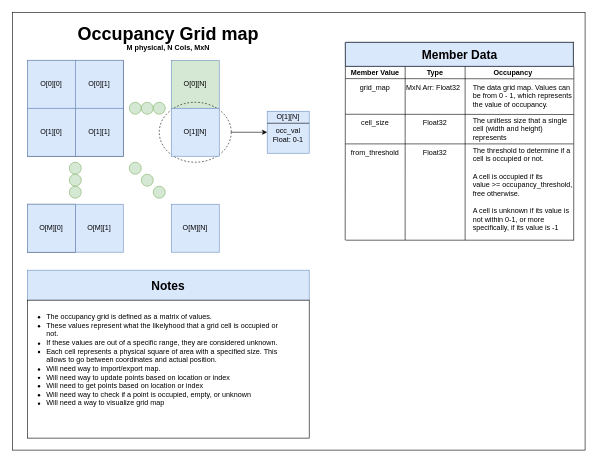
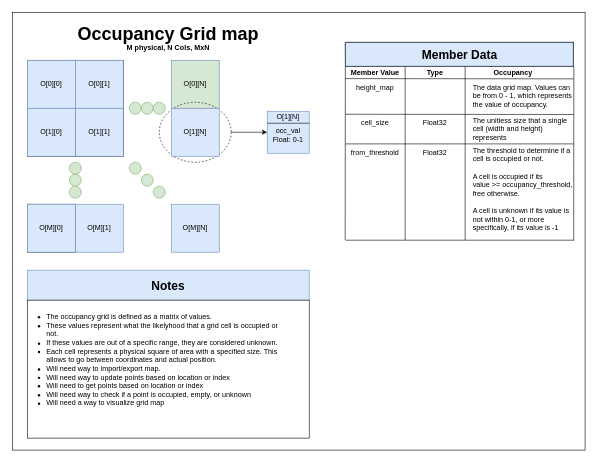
  <mxCell id="0" />
  <mxCell id="1" parent="0" />
  <mxCell id="2" value="" style="rounded=0;whiteSpace=wrap;html=1;align=left;" vertex="1" parent="1"><mxGeometry x="20" y="20" width="955" height="730" as="geometry" /></mxCell>
  <mxCell id="3" value="" style="rounded=0;whiteSpace=wrap;html=1;fontSize=20;align=left;fillColor=#dae8fc;strokeColor=#6c8ebf;" vertex="1" parent="1"><mxGeometry x="45" y="450" width="470" height="50" as="geometry" /></mxCell>
  <mxCell id="4" value="" style="rounded=0;whiteSpace=wrap;html=1;fontSize=20;align=left;fillColor=#dae8fc;strokeColor=#6c8ebf;" vertex="1" parent="1"><mxGeometry x="575.29" y="70" width="379.71" height="40" as="geometry" /></mxCell>
  <mxCell id="5" value="" style="whiteSpace=wrap;html=1;aspect=fixed;align=left;fillColor=#dae8fc;strokeColor=#6c8ebf;" vertex="1" parent="1"><mxGeometry x="445" y="185" width="70" height="70" as="geometry" /></mxCell>
  <mxCell id="6" value="O[0][N]" style="whiteSpace=wrap;html=1;aspect=fixed;fillColor=#d5e8d4;strokeColor=#6c8ebf;" parent="1" vertex="1"><mxGeometry x="285" y="100" width="80" height="80" as="geometry" /></mxCell>
  <mxCell id="7" value="" style="ellipse;whiteSpace=wrap;html=1;fontSize=30;dashed=1;fillColor=none;" parent="1" vertex="1"><mxGeometry x="265" y="170" width="120" height="100" as="geometry" /></mxCell>
  <mxCell id="8" value="O[0][0]" style="whiteSpace=wrap;html=1;aspect=fixed;" parent="1" vertex="1"><mxGeometry x="45" y="100" width="80" height="80" as="geometry" /></mxCell>
  <mxCell id="9" value="O[0][1]" style="whiteSpace=wrap;html=1;aspect=fixed;" parent="1" vertex="1"><mxGeometry x="125" y="100" width="80" height="80" as="geometry" /></mxCell>
  <mxCell id="10" value="O[1][0]" style="whiteSpace=wrap;html=1;aspect=fixed;" parent="1" vertex="1"><mxGeometry x="45" y="180" width="80" height="80" as="geometry" /></mxCell>
  <mxCell id="11" value="&lt;span&gt;O[1][1]&lt;/span&gt;" style="whiteSpace=wrap;html=1;aspect=fixed;" parent="1" vertex="1"><mxGeometry x="125" y="180" width="80" height="80" as="geometry" /></mxCell>
  <mxCell id="12" value="O[M][0]" style="whiteSpace=wrap;html=1;aspect=fixed;" parent="1" vertex="1"><mxGeometry x="45" y="340" width="80" height="80" as="geometry" /></mxCell>
  <mxCell id="13" value="O[M][1]" style="whiteSpace=wrap;html=1;aspect=fixed;fillColor=#dae8fc;strokeColor=#6c8ebf;" parent="1" vertex="1"><mxGeometry x="125" y="340" width="80" height="80" as="geometry" /></mxCell>
  <mxCell id="14" value="O[1][N]" style="whiteSpace=wrap;html=1;aspect=fixed;fillColor=#dae8fc;strokeColor=#6c8ebf;" parent="1" vertex="1"><mxGeometry x="285" y="180" width="80" height="80" as="geometry" /></mxCell>
  <mxCell id="15" value="O[M][N]" style="whiteSpace=wrap;html=1;aspect=fixed;fillColor=#dae8fc;strokeColor=#6c8ebf;" parent="1" vertex="1"><mxGeometry x="285" y="340" width="80" height="80" as="geometry" /></mxCell>
  <mxCell id="16" value="M physical, N Cols, MxN" style="text;html=1;strokeColor=none;fillColor=none;align=center;verticalAlign=middle;whiteSpace=wrap;rounded=0;fontStyle=1" parent="1" vertex="1"><mxGeometry x="45" y="70" width="470" height="20" as="geometry" /></mxCell>
  <mxCell id="17" value="" style="ellipse;whiteSpace=wrap;html=1;aspect=fixed;fillColor=#d5e8d4;strokeColor=#82b366;" parent="1" vertex="1"><mxGeometry x="215" y="170" width="20" height="20" as="geometry" /></mxCell>
  <mxCell id="18" value="" style="ellipse;whiteSpace=wrap;html=1;aspect=fixed;fillColor=#d5e8d4;strokeColor=#82b366;" parent="1" vertex="1"><mxGeometry x="235" y="170" width="20" height="20" as="geometry" /></mxCell>
  <mxCell id="19" value="" style="ellipse;whiteSpace=wrap;html=1;aspect=fixed;fillColor=#d5e8d4;strokeColor=#82b366;" parent="1" vertex="1"><mxGeometry x="255" y="170" width="20" height="20" as="geometry" /></mxCell>
  <mxCell id="20" value="" style="ellipse;whiteSpace=wrap;html=1;aspect=fixed;fillColor=#d5e8d4;strokeColor=#82b366;" parent="1" vertex="1"><mxGeometry x="115" y="270" width="20" height="20" as="geometry" /></mxCell>
  <mxCell id="21" value="" style="ellipse;whiteSpace=wrap;html=1;aspect=fixed;fillColor=#d5e8d4;strokeColor=#82b366;" parent="1" vertex="1"><mxGeometry x="115" y="290" width="20" height="20" as="geometry" /></mxCell>
  <mxCell id="22" value="" style="ellipse;whiteSpace=wrap;html=1;aspect=fixed;fillColor=#d5e8d4;strokeColor=#82b366;" parent="1" vertex="1"><mxGeometry x="115" y="310" width="20" height="20" as="geometry" /></mxCell>
  <mxCell id="23" value="" style="ellipse;whiteSpace=wrap;html=1;aspect=fixed;fillColor=#d5e8d4;strokeColor=#82b366;" parent="1" vertex="1"><mxGeometry x="215" y="270" width="20" height="20" as="geometry" /></mxCell>
  <mxCell id="24" value="" style="ellipse;whiteSpace=wrap;html=1;aspect=fixed;fillColor=#d5e8d4;strokeColor=#82b366;" parent="1" vertex="1"><mxGeometry x="235" y="290" width="20" height="20" as="geometry" /></mxCell>
  <mxCell id="25" value="" style="ellipse;whiteSpace=wrap;html=1;aspect=fixed;fillColor=#d5e8d4;strokeColor=#82b366;" parent="1" vertex="1"><mxGeometry x="255" y="310" width="20" height="20" as="geometry" /></mxCell>
  <mxCell id="26" value="Occupancy Grid map" style="text;html=1;strokeColor=none;fillColor=none;align=center;verticalAlign=middle;whiteSpace=wrap;rounded=0;fontStyle=1;fontSize=30;" parent="1" vertex="1"><mxGeometry x="45" y="40" width="470" height="30" as="geometry" /></mxCell>
  <mxCell id="27" value="" style="endArrow=classic;html=1;fontSize=30;exitX=1;exitY=0.5;exitDx=0;exitDy=0;" parent="1" source="7" edge="1"><mxGeometry width="50" height="50" relative="1" as="geometry"><mxPoint x="405" y="220" as="sourcePoint" /><mxPoint x="445" y="220" as="targetPoint" /></mxGeometry></mxCell>
  <mxCell id="28" value="O[1][N]" style="text;html=1;strokeColor=none;fillColor=none;align=center;verticalAlign=middle;whiteSpace=wrap;rounded=0;" vertex="1" parent="1"><mxGeometry x="445" y="185" width="70" height="20" as="geometry" /></mxCell>
  <mxCell id="29" value="" style="endArrow=none;html=1;" edge="1" parent="1"><mxGeometry width="50" height="50" relative="1" as="geometry"><mxPoint x="445" y="205" as="sourcePoint" /><mxPoint x="515" y="205" as="targetPoint" /></mxGeometry></mxCell>
  <mxCell id="30" value="occ_val&lt;br&gt;Float: 0-1" style="text;html=1;strokeColor=none;fillColor=none;align=center;verticalAlign=middle;whiteSpace=wrap;rounded=0;" vertex="1" parent="1"><mxGeometry x="445" y="215" width="70" height="20" as="geometry" /></mxCell>
  <mxCell id="31" value="" style="endArrow=none;html=1;" edge="1" parent="1"><mxGeometry width="50" height="50" relative="1" as="geometry"><mxPoint x="575.29" y="130.57" as="sourcePoint" /><mxPoint x="956" y="131" as="targetPoint" /></mxGeometry></mxCell>
  <mxCell id="32" value="Member Value" style="text;html=1;strokeColor=none;fillColor=none;align=center;verticalAlign=middle;whiteSpace=wrap;rounded=0;fontStyle=1" vertex="1" parent="1"><mxGeometry x="575.29" y="110.57" width="100" height="20" as="geometry" /></mxCell>
  <mxCell id="33" value="Type" style="text;html=1;strokeColor=none;fillColor=none;align=center;verticalAlign=middle;whiteSpace=wrap;rounded=0;fontStyle=1" vertex="1" parent="1"><mxGeometry x="675.29" y="110.57" width="100" height="20" as="geometry" /></mxCell>
  <mxCell id="34" value="Occupancy" style="text;html=1;strokeColor=none;fillColor=none;align=center;verticalAlign=middle;whiteSpace=wrap;rounded=0;fontStyle=1" vertex="1" parent="1"><mxGeometry x="775.29" y="110.57" width="160" height="20" as="geometry" /></mxCell>
  <mxCell id="35" value="" style="endArrow=none;html=1;" edge="1" parent="1"><mxGeometry width="50" height="50" relative="1" as="geometry"><mxPoint x="956" y="400" as="sourcePoint" /><mxPoint x="956.29" y="110.57" as="targetPoint" /></mxGeometry></mxCell>
  <mxCell id="36" value="" style="endArrow=none;html=1;" edge="1" parent="1"><mxGeometry width="50" height="50" relative="1" as="geometry"><mxPoint x="575" y="400" as="sourcePoint" /><mxPoint x="575.29" y="110.57" as="targetPoint" /></mxGeometry></mxCell>
  <mxCell id="37" value="" style="endArrow=none;html=1;" edge="1" parent="1"><mxGeometry width="50" height="50" relative="1" as="geometry"><mxPoint x="575.29" y="190" as="sourcePoint" /><mxPoint x="956" y="190.43" as="targetPoint" /></mxGeometry></mxCell>
- <mxCell id="38" value="grid_map" style="text;html=1;strokeColor=none;fillColor=none;align=center;verticalAlign=middle;whiteSpace=wrap;rounded=0;" vertex="1" parent="1"><mxGeometry x="575.29" y="130.57" width="100" height="30" as="geometry" /></mxCell>
- <mxCell id="39" value="MxN Arr: Float32" style="text;html=1;strokeColor=none;fillColor=none;align=left;verticalAlign=middle;whiteSpace=wrap;rounded=0;" vertex="1" parent="1"><mxGeometry x="675.29" y="130.57" width="100.71" height="30" as="geometry" /></mxCell>
+ <mxCell id="38" value="height_map" style="text;html=1;strokeColor=none;fillColor=none;align=center;verticalAlign=middle;whiteSpace=wrap;rounded=0;" vertex="1" parent="1"><mxGeometry x="575.29" y="130.57" width="100" height="30" as="geometry" /></mxCell>
  <mxCell id="40" value="The data grid map. Values can be from 0 - 1, which represents the value of occupancy." style="text;html=1;strokeColor=none;fillColor=none;align=left;verticalAlign=middle;whiteSpace=wrap;rounded=0;" vertex="1" parent="1"><mxGeometry x="786" y="130.57" width="170" height="59.43" as="geometry" /></mxCell>
  <mxCell id="41" value="" style="endArrow=none;html=1;" edge="1" parent="1"><mxGeometry width="50" height="50" relative="1" as="geometry"><mxPoint x="576.09" y="70" as="sourcePoint" /><mxPoint x="956.8" y="70" as="targetPoint" /></mxGeometry></mxCell>
  <mxCell id="42" value="from_threshold" style="text;html=1;strokeColor=none;fillColor=none;align=center;verticalAlign=middle;whiteSpace=wrap;rounded=0;" vertex="1" parent="1"><mxGeometry x="575.29" y="239.43" width="100" height="30" as="geometry" /></mxCell>
  <mxCell id="43" value="cell_size" style="text;html=1;strokeColor=none;fillColor=none;align=center;verticalAlign=middle;whiteSpace=wrap;rounded=0;" vertex="1" parent="1"><mxGeometry x="575.29" y="190" width="100" height="30" as="geometry" /></mxCell>
  <mxCell id="44" value="Float32" style="text;html=1;strokeColor=none;fillColor=none;align=center;verticalAlign=middle;whiteSpace=wrap;rounded=0;" vertex="1" parent="1"><mxGeometry x="675.29" y="190" width="100" height="30" as="geometry" /></mxCell>
  <mxCell id="45" value="The unitless size that a single cell (width and height) represents" style="text;html=1;strokeColor=none;fillColor=none;align=left;verticalAlign=middle;whiteSpace=wrap;rounded=0;" vertex="1" parent="1"><mxGeometry x="786" y="190" width="170" height="49.43" as="geometry" /></mxCell>
  <mxCell id="46" value="" style="endArrow=none;html=1;" edge="1" parent="1"><mxGeometry width="50" height="50" relative="1" as="geometry"><mxPoint x="575.29" y="239.43" as="sourcePoint" /><mxPoint x="956" y="239.43" as="targetPoint" /></mxGeometry></mxCell>
  <mxCell id="47" value="" style="endArrow=none;html=1;" edge="1" parent="1"><mxGeometry width="50" height="50" relative="1" as="geometry"><mxPoint x="675" y="400" as="sourcePoint" /><mxPoint x="675.01" y="110.57" as="targetPoint" /></mxGeometry></mxCell>
  <mxCell id="48" value="" style="endArrow=none;html=1;" edge="1" parent="1"><mxGeometry width="50" height="50" relative="1" as="geometry"><mxPoint x="775" y="400" as="sourcePoint" /><mxPoint x="775.01" y="110.57" as="targetPoint" /></mxGeometry></mxCell>
  <mxCell id="49" value="Float32" style="text;html=1;strokeColor=none;fillColor=none;align=center;verticalAlign=middle;whiteSpace=wrap;rounded=0;" vertex="1" parent="1"><mxGeometry x="675.29" y="239.43" width="100" height="30" as="geometry" /></mxCell>
  <mxCell id="50" value="The threshold to determine if a cell is occupied or not.&lt;br&gt;&lt;br&gt;A cell is occupied if its &lt;br&gt;value &amp;gt;= occupancy_threshold, free otherwise.&lt;br&gt;&lt;br&gt;A cell is unknown if its value is not within 0-1, or more specifically, if its value is -1" style="text;html=1;strokeColor=none;fillColor=none;align=left;verticalAlign=middle;whiteSpace=wrap;rounded=0;" vertex="1" parent="1"><mxGeometry x="786" y="239.43" width="170" height="150.57" as="geometry" /></mxCell>
  <mxCell id="51" value="" style="endArrow=none;html=1;" edge="1" parent="1"><mxGeometry width="50" height="50" relative="1" as="geometry"><mxPoint x="576" y="400" as="sourcePoint" /><mxPoint x="956.71" y="400" as="targetPoint" /></mxGeometry></mxCell>
  <mxCell id="52" value="Member Data" style="text;html=1;strokeColor=none;fillColor=none;align=center;verticalAlign=middle;whiteSpace=wrap;rounded=0;fontSize=20;fontStyle=1" vertex="1" parent="1"><mxGeometry x="576.09" y="80" width="380" height="20" as="geometry" /></mxCell>
  <mxCell id="53" value="" style="endArrow=none;html=1;fontSize=20;" edge="1" parent="1"><mxGeometry width="50" height="50" relative="1" as="geometry"><mxPoint x="575.29" y="110.57" as="sourcePoint" /><mxPoint x="575.09" y="70" as="targetPoint" /></mxGeometry></mxCell>
  <mxCell id="54" value="" style="endArrow=none;html=1;" edge="1" parent="1"><mxGeometry width="50" height="50" relative="1" as="geometry"><mxPoint x="575.29" y="110.17" as="sourcePoint" /><mxPoint x="956" y="110.17" as="targetPoint" /></mxGeometry></mxCell>
  <mxCell id="55" value="" style="endArrow=none;html=1;fontSize=20;" edge="1" parent="1"><mxGeometry width="50" height="50" relative="1" as="geometry"><mxPoint x="955.8" y="110.57" as="sourcePoint" /><mxPoint x="955.6" y="70" as="targetPoint" /></mxGeometry></mxCell>
  <mxCell id="56" value="O[0][0]" style="whiteSpace=wrap;html=1;aspect=fixed;fillColor=#dae8fc;strokeColor=#6c8ebf;" vertex="1" parent="1"><mxGeometry x="45" y="100" width="80" height="80" as="geometry" /></mxCell>
  <mxCell id="57" value="O[0][1]" style="whiteSpace=wrap;html=1;aspect=fixed;fillColor=#dae8fc;strokeColor=#6c8ebf;" vertex="1" parent="1"><mxGeometry x="125" y="100" width="80" height="80" as="geometry" /></mxCell>
  <mxCell id="58" value="&lt;span&gt;O[1][1]&lt;/span&gt;" style="whiteSpace=wrap;html=1;aspect=fixed;fillColor=#dae8fc;strokeColor=#6c8ebf;" vertex="1" parent="1"><mxGeometry x="125" y="180" width="80" height="80" as="geometry" /></mxCell>
  <mxCell id="59" value="O[1][0]" style="whiteSpace=wrap;html=1;aspect=fixed;fillColor=#dae8fc;strokeColor=#6c8ebf;" vertex="1" parent="1"><mxGeometry x="45" y="180" width="80" height="80" as="geometry" /></mxCell>
  <mxCell id="60" value="O[M][0]" style="whiteSpace=wrap;html=1;aspect=fixed;fillColor=#dae8fc;strokeColor=#6c8ebf;" vertex="1" parent="1"><mxGeometry x="45" y="340" width="80" height="80" as="geometry" /></mxCell>
  <mxCell id="61" value="&lt;b&gt;Notes&lt;/b&gt;" style="text;html=1;strokeColor=none;fillColor=none;align=center;verticalAlign=middle;whiteSpace=wrap;rounded=0;fontSize=20;" vertex="1" parent="1"><mxGeometry x="45" y="450" width="470" height="50" as="geometry" /></mxCell>
  <mxCell id="62" value="" style="rounded=0;whiteSpace=wrap;html=1;fontSize=20;align=left;" vertex="1" parent="1"><mxGeometry x="45" y="500" width="470" height="230" as="geometry" /></mxCell>
  <mxCell id="63" value="&lt;ul style=&quot;font-size: 12px&quot;&gt;&lt;li&gt;&lt;span&gt;The occupancy grid is defined as a matrix of values.&lt;/span&gt;&lt;/li&gt;&lt;li&gt;&lt;span&gt;These values represent what the likelyhood that a grid cell is occupied or not.&lt;/span&gt;&lt;/li&gt;&lt;li&gt;&lt;span&gt;If these values are out of a specific range, they are considered unknown.&amp;nbsp;&lt;/span&gt;&lt;/li&gt;&lt;li&gt;&lt;span&gt;Each cell represents a physical square of area with a specified size. This allows to go between coordinates and actual position.&lt;/span&gt;&lt;/li&gt;&lt;li&gt;&lt;span&gt;Will need way to import/export map.&lt;/span&gt;&lt;/li&gt;&lt;li&gt;&lt;span&gt;Will need way to update points based on location or index&lt;/span&gt;&lt;/li&gt;&lt;li&gt;&lt;span&gt;Will need to get points based on location or index&lt;/span&gt;&lt;/li&gt;&lt;li&gt;&lt;span&gt;Will need way to check if a point is occupied, empty, or unknown&lt;/span&gt;&lt;/li&gt;&lt;li&gt;&lt;span&gt;Will need a way to visualize grid map&lt;/span&gt;&lt;/li&gt;&lt;/ul&gt;" style="text;html=1;strokeColor=none;fillColor=none;align=left;verticalAlign=middle;whiteSpace=wrap;rounded=0;fontSize=20;" vertex="1" parent="1"><mxGeometry x="35" y="510" width="450" height="180" as="geometry" /></mxCell>
